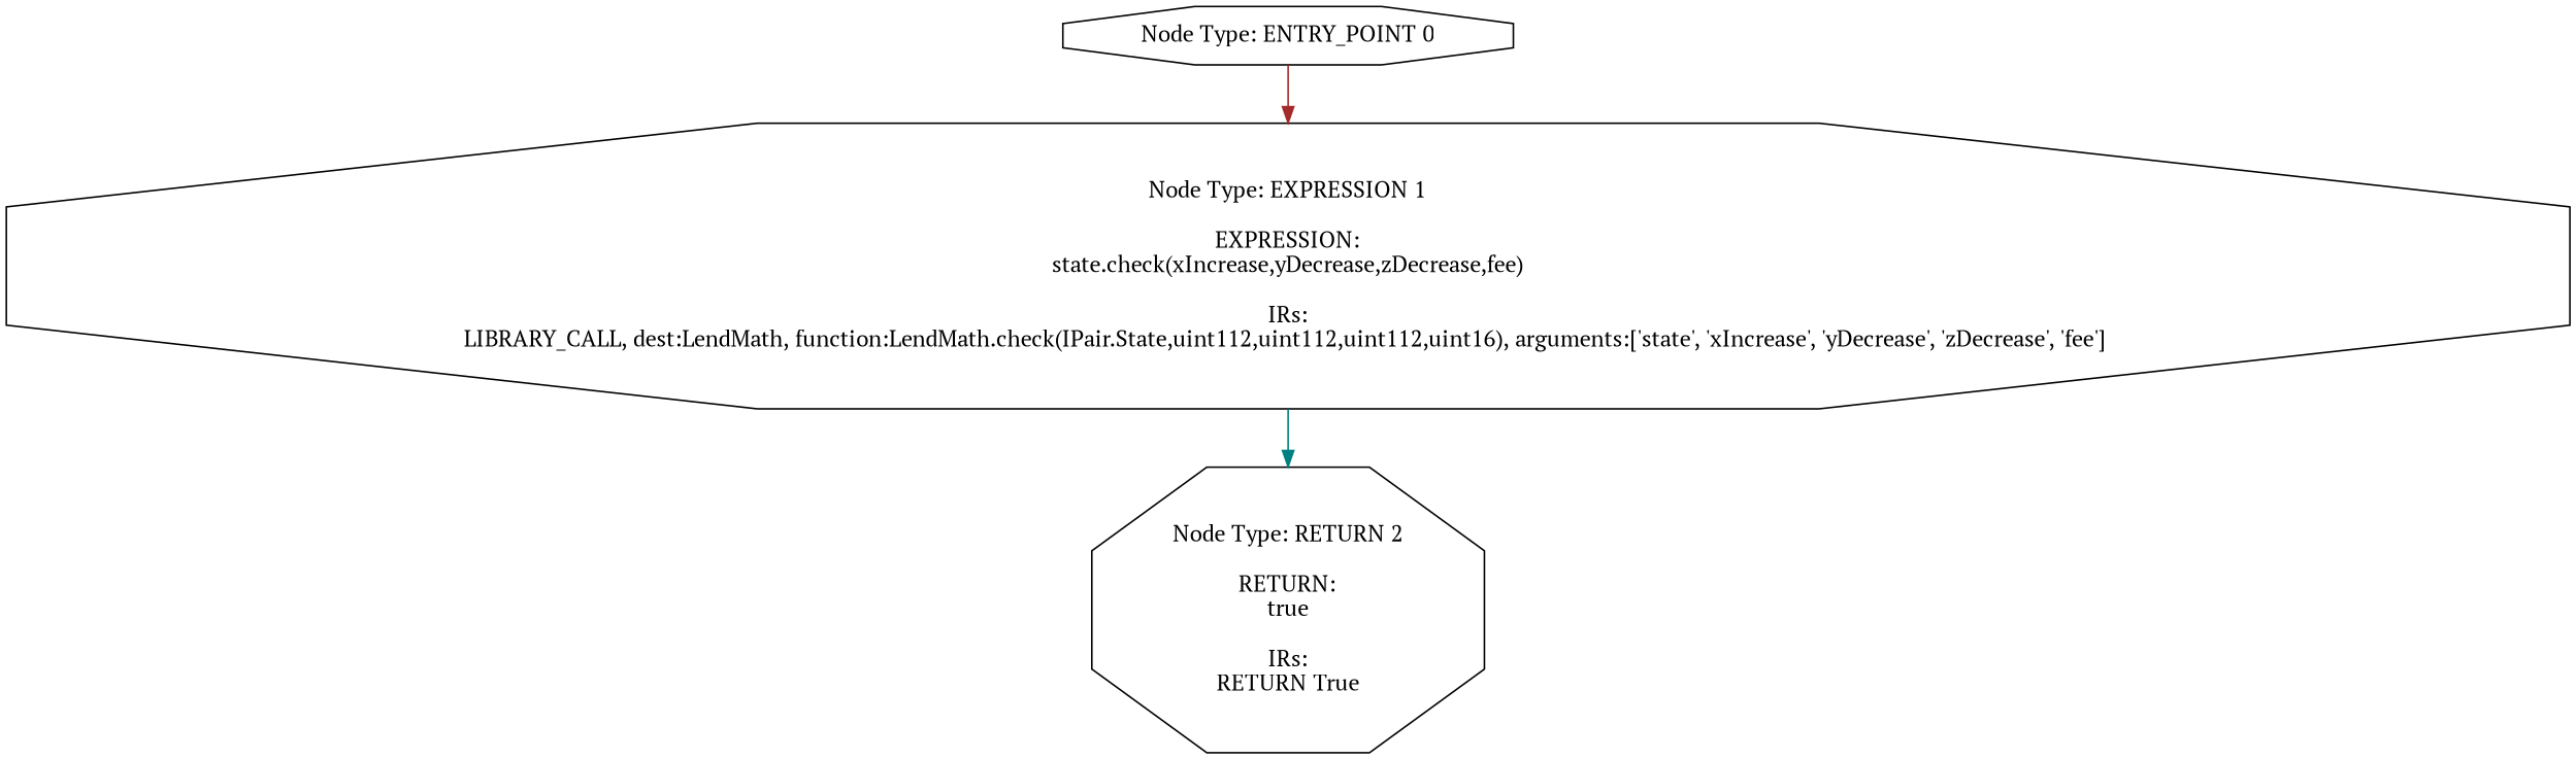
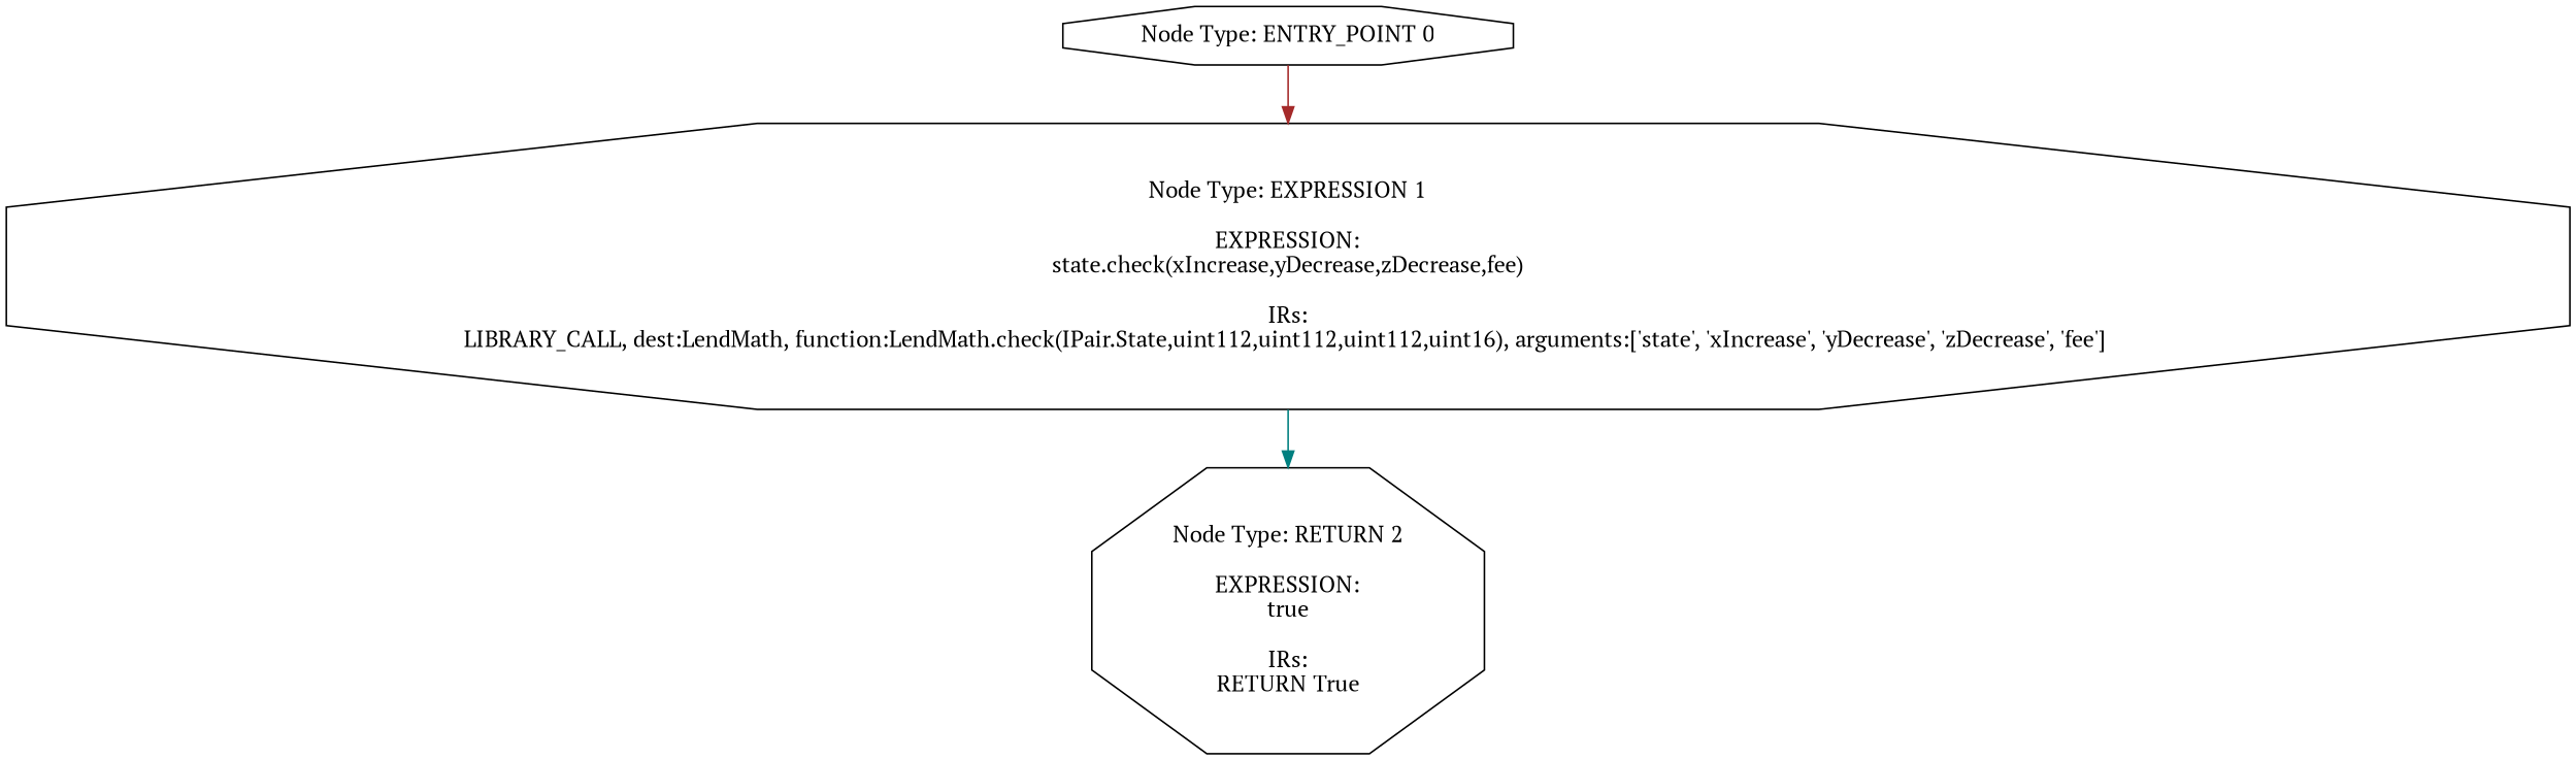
  digraph {
    fontname="PT Serif"
    node [shape=octagon fontname="PT Serif"]
    edge [fontname="PT Serif"]
    n1 [label="Node Type: ENTRY_POINT 0\n"]
    n2 [label="Node Type: EXPRESSION 1\n\nEXPRESSION:\nstate.check(xIncrease,yDecrease,zDecrease,fee)\n\nIRs:\nLIBRARY_CALL, dest:LendMath, function:LendMath.check(IPair.State,uint112,uint112,uint112,uint16), arguments:['state', 'xIncrease', 'yDecrease', 'zDecrease', 'fee'] "]
-   n3 [label="Node Type: RETURN 2\n\nRETURN:\ntrue\n\nIRs:\nRETURN True"]
+   n3 [label="Node Type: RETURN 2\n\nEXPRESSION:\ntrue\n\nIRs:\nRETURN True"]
    n1 -> n2 [color=brown]
    n2 -> n3 [color=teal]
  }
